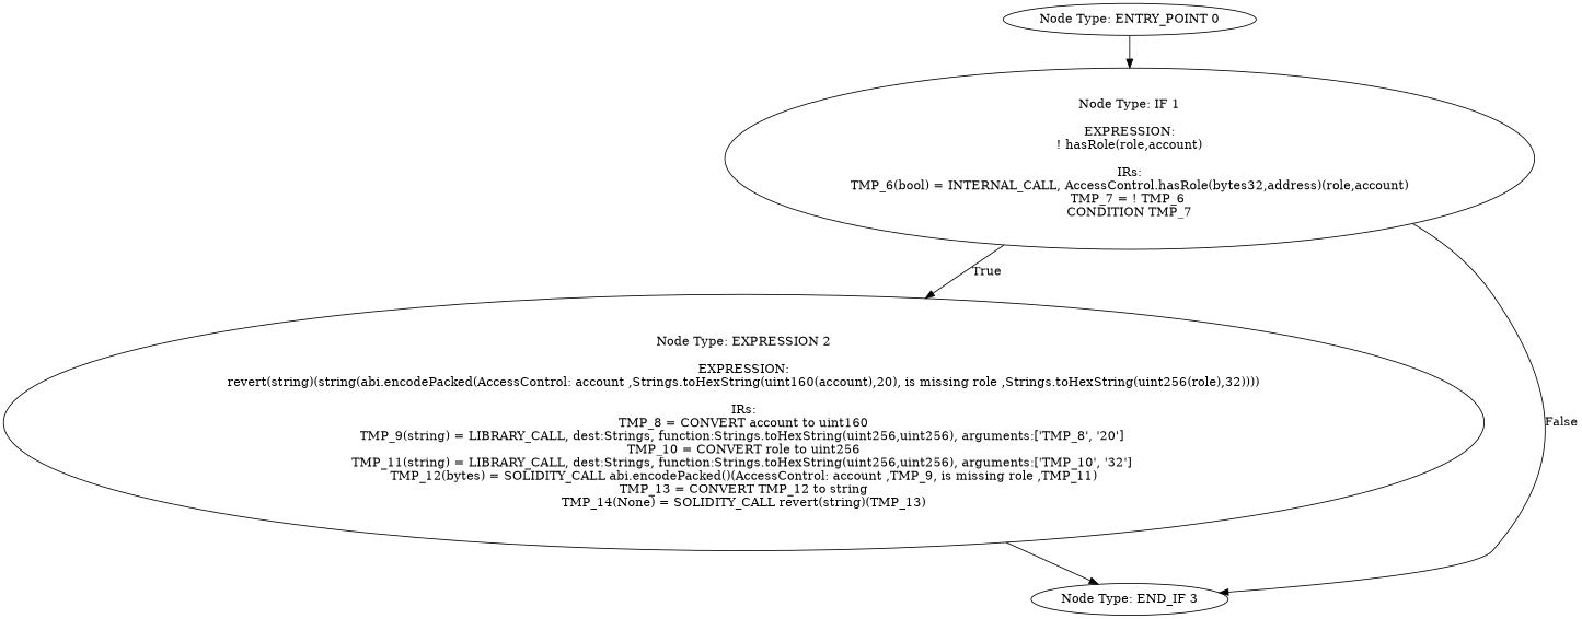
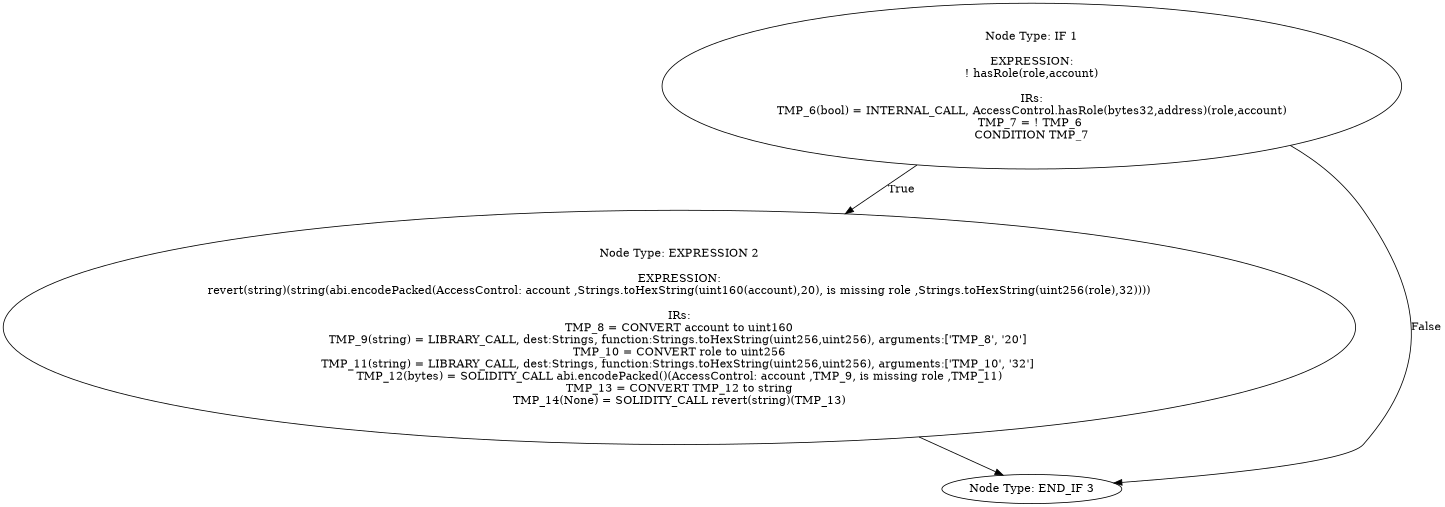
  digraph {
-   n1 [label="Node Type: ENTRY_POINT 0\n"]
    n2 [label="Node Type: IF 1\n\nEXPRESSION:\n! hasRole(role,account)\n\nIRs:\nTMP_6(bool) = INTERNAL_CALL, AccessControl.hasRole(bytes32,address)(role,account)\nTMP_7 = ! TMP_6 \nCONDITION TMP_7"]
    n3 [label="Node Type: EXPRESSION 2\n\nEXPRESSION:\nrevert(string)(string(abi.encodePacked(AccessControl: account ,Strings.toHexString(uint160(account),20), is missing role ,Strings.toHexString(uint256(role),32))))\n\nIRs:\nTMP_8 = CONVERT account to uint160\nTMP_9(string) = LIBRARY_CALL, dest:Strings, function:Strings.toHexString(uint256,uint256), arguments:['TMP_8', '20'] \nTMP_10 = CONVERT role to uint256\nTMP_11(string) = LIBRARY_CALL, dest:Strings, function:Strings.toHexString(uint256,uint256), arguments:['TMP_10', '32'] \nTMP_12(bytes) = SOLIDITY_CALL abi.encodePacked()(AccessControl: account ,TMP_9, is missing role ,TMP_11)\nTMP_13 = CONVERT TMP_12 to string\nTMP_14(None) = SOLIDITY_CALL revert(string)(TMP_13)"]
    n4 [label="Node Type: END_IF 3\n"]
-   n1 -> n2
    n2 -> n3 [label=True]
    n2 -> n4 [label=False]
    n3 -> n4
  }
